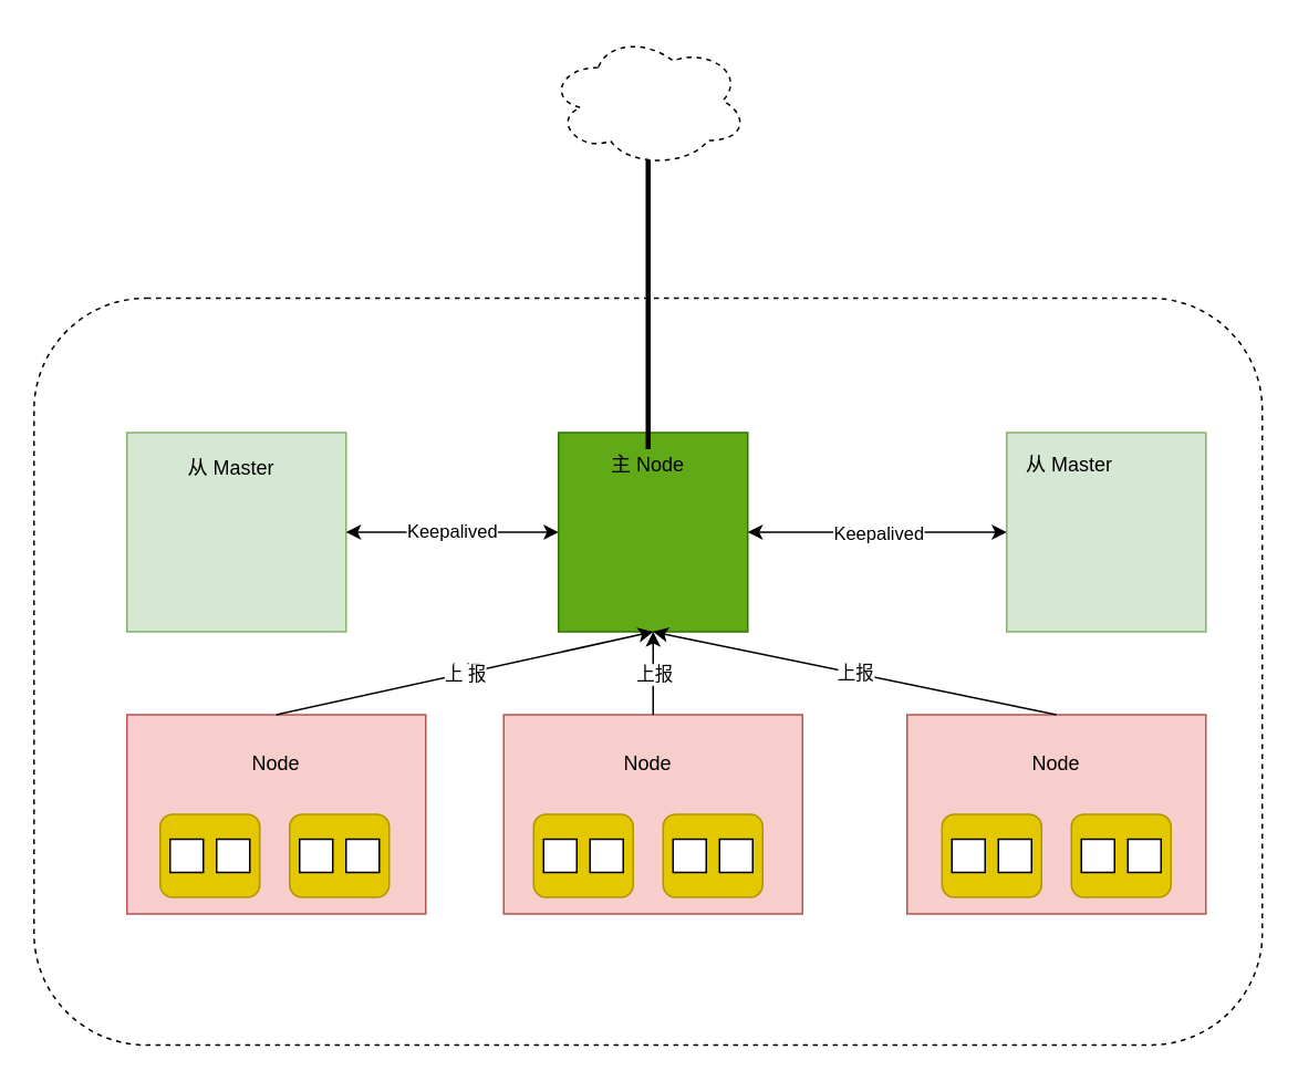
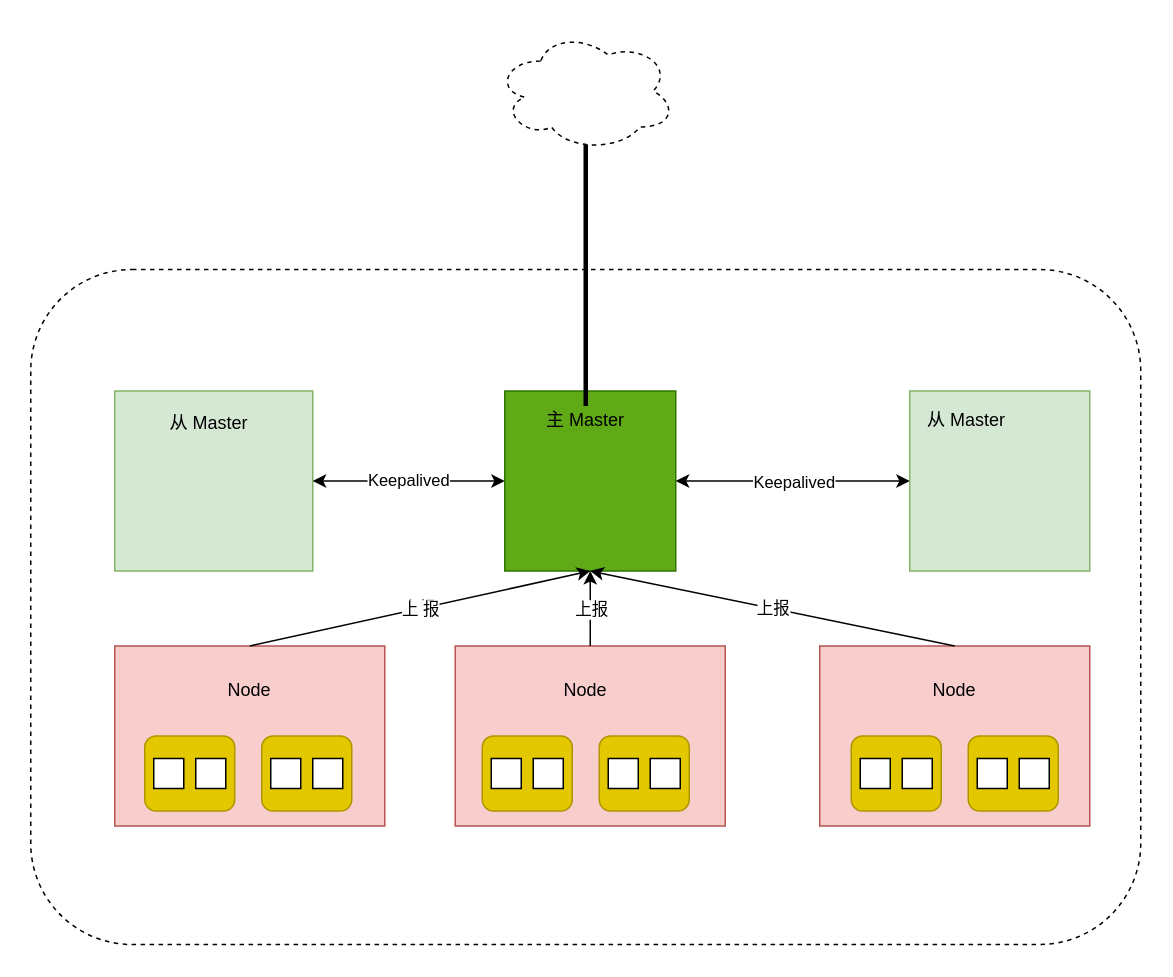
  <mxCell id="0" />
  <mxCell id="1" parent="0" />
  <mxCell id="2" value="" style="rounded=1;whiteSpace=wrap;html=1;dashed=1;" vertex="1" parent="1"><mxGeometry x="20" y="179" width="740" height="450" as="geometry" /></mxCell>
  <mxCell id="3" value="" style="rounded=0;whiteSpace=wrap;html=1;fillColor=#d5e8d4;strokeColor=#82b366;" vertex="1" parent="1"><mxGeometry x="76" y="260" width="132" height="120" as="geometry" /></mxCell>
  <mxCell id="4" value="" style="rounded=0;whiteSpace=wrap;html=1;fillColor=#60a917;strokeColor=#2D7600;fontColor=#ffffff;" vertex="1" parent="1"><mxGeometry x="336" y="260" width="114" height="120" as="geometry" /></mxCell>
  <mxCell id="5" value="" style="rounded=0;whiteSpace=wrap;html=1;fillColor=#d5e8d4;strokeColor=#82b366;" vertex="1" parent="1"><mxGeometry x="606" y="260" width="120" height="120" as="geometry" /></mxCell>
  <mxCell id="6" value="" style="rounded=0;whiteSpace=wrap;html=1;fillColor=#f8cecc;strokeColor=#b85450;" vertex="1" parent="1"><mxGeometry x="76" y="430" width="180" height="120" as="geometry" /></mxCell>
  <mxCell id="7" value="" style="rounded=0;whiteSpace=wrap;html=1;fillColor=#f8cecc;strokeColor=#b85450;" vertex="1" parent="1"><mxGeometry x="303" y="430" width="180" height="120" as="geometry" /></mxCell>
  <mxCell id="8" value="" style="rounded=0;whiteSpace=wrap;html=1;fillColor=#f8cecc;strokeColor=#b85450;" vertex="1" parent="1"><mxGeometry x="546" y="430" width="180" height="120" as="geometry" /></mxCell>
  <mxCell id="9" style="edgeStyle=orthogonalEdgeStyle;rounded=0;orthogonalLoop=1;jettySize=auto;html=1;endArrow=none;endFill=0;strokeWidth=3;" edge="1" parent="1"><mxGeometry relative="1" as="geometry"><mxPoint x="390" y="90" as="targetPoint" /><mxPoint x="390" y="270" as="sourcePoint" /></mxGeometry></mxCell>
- <mxCell id="10" value="主 Node" style="text;html=1;fillColor=none;align=center;verticalAlign=middle;whiteSpace=wrap;rounded=0;" vertex="1" parent="1"><mxGeometry x="362" y="270" width="56" height="20" as="geometry" /></mxCell>
+ <mxCell id="10" value="主 Master" style="text;html=1;fillColor=none;align=center;verticalAlign=middle;whiteSpace=wrap;rounded=0;" vertex="1" parent="1"><mxGeometry x="362" y="270" width="56" height="20" as="geometry" /></mxCell>
  <mxCell id="11" value="从 Master" style="text;html=1;fillColor=none;align=center;verticalAlign=middle;whiteSpace=wrap;rounded=0;dashed=1;" vertex="1" parent="1"><mxGeometry x="616" y="270" width="56" height="20" as="geometry" /></mxCell>
  <mxCell id="12" value="从 Master" style="text;html=1;fillColor=none;align=center;verticalAlign=middle;whiteSpace=wrap;rounded=0;dashed=1;" vertex="1" parent="1"><mxGeometry x="111" y="272" width="56" height="20" as="geometry" /></mxCell>
  <mxCell id="13" value="Node" style="text;html=1;strokeColor=none;fillColor=none;align=center;verticalAlign=middle;whiteSpace=wrap;rounded=0;dashed=1;" vertex="1" parent="1"><mxGeometry x="146" y="450" width="40" height="20" as="geometry" /></mxCell>
  <mxCell id="14" value="Node" style="text;html=1;strokeColor=none;fillColor=none;align=center;verticalAlign=middle;whiteSpace=wrap;rounded=0;dashed=1;" vertex="1" parent="1"><mxGeometry x="370" y="450" width="40" height="20" as="geometry" /></mxCell>
  <mxCell id="15" value="Node" style="text;html=1;strokeColor=none;fillColor=none;align=center;verticalAlign=middle;whiteSpace=wrap;rounded=0;dashed=1;" vertex="1" parent="1"><mxGeometry x="616" y="450" width="40" height="20" as="geometry" /></mxCell>
  <mxCell id="16" value="" style="rounded=1;whiteSpace=wrap;html=1;strokeColor=#B09500;fillColor=#e3c800;fontColor=#ffffff;" vertex="1" parent="1"><mxGeometry x="96" y="490" width="60" height="50" as="geometry" /></mxCell>
  <mxCell id="17" value="" style="rounded=1;whiteSpace=wrap;html=1;strokeColor=#B09500;fillColor=#e3c800;fontColor=#ffffff;" vertex="1" parent="1"><mxGeometry x="174" y="490" width="60" height="50" as="geometry" /></mxCell>
  <mxCell id="18" value="" style="rounded=1;whiteSpace=wrap;html=1;strokeColor=#B09500;fillColor=#e3c800;fontColor=#ffffff;" vertex="1" parent="1"><mxGeometry x="321" y="490" width="60" height="50" as="geometry" /></mxCell>
  <mxCell id="19" value="" style="rounded=1;whiteSpace=wrap;html=1;strokeColor=#B09500;fillColor=#e3c800;fontColor=#ffffff;" vertex="1" parent="1"><mxGeometry x="399" y="490" width="60" height="50" as="geometry" /></mxCell>
  <mxCell id="20" value="" style="rounded=1;whiteSpace=wrap;html=1;strokeColor=#B09500;fillColor=#e3c800;fontColor=#ffffff;" vertex="1" parent="1"><mxGeometry x="567" y="490" width="60" height="50" as="geometry" /></mxCell>
  <mxCell id="21" value="" style="rounded=1;whiteSpace=wrap;html=1;strokeColor=#B09500;fillColor=#e3c800;fontColor=#ffffff;" vertex="1" parent="1"><mxGeometry x="645" y="490" width="60" height="50" as="geometry" /></mxCell>
  <mxCell id="22" value="" style="ellipse;shape=cloud;whiteSpace=wrap;html=1;dashed=1;strokeColor=#000000;" vertex="1" parent="1"><mxGeometry x="330" y="20" width="120" height="80" as="geometry" /></mxCell>
  <mxCell id="23" value="" style="rounded=0;whiteSpace=wrap;html=1;strokeColor=#000000;" vertex="1" parent="1"><mxGeometry x="208" y="505" width="20" height="20" as="geometry" /></mxCell>
  <mxCell id="24" value="" style="rounded=0;whiteSpace=wrap;html=1;strokeColor=#000000;" vertex="1" parent="1"><mxGeometry x="180" y="505" width="20" height="20" as="geometry" /></mxCell>
  <mxCell id="25" value="" style="rounded=0;whiteSpace=wrap;html=1;strokeColor=#000000;" vertex="1" parent="1"><mxGeometry x="355" y="505" width="20" height="20" as="geometry" /></mxCell>
  <mxCell id="26" value="" style="rounded=0;whiteSpace=wrap;html=1;strokeColor=#000000;" vertex="1" parent="1"><mxGeometry x="327" y="505" width="20" height="20" as="geometry" /></mxCell>
  <mxCell id="27" value="" style="rounded=0;whiteSpace=wrap;html=1;strokeColor=#000000;" vertex="1" parent="1"><mxGeometry x="601" y="505" width="20" height="20" as="geometry" /></mxCell>
  <mxCell id="28" value="" style="rounded=0;whiteSpace=wrap;html=1;strokeColor=#000000;" vertex="1" parent="1"><mxGeometry x="573" y="505" width="20" height="20" as="geometry" /></mxCell>
  <mxCell id="29" value="" style="rounded=0;whiteSpace=wrap;html=1;strokeColor=#000000;" vertex="1" parent="1"><mxGeometry x="433" y="505" width="20" height="20" as="geometry" /></mxCell>
  <mxCell id="30" value="" style="rounded=0;whiteSpace=wrap;html=1;strokeColor=#000000;" vertex="1" parent="1"><mxGeometry x="405" y="505" width="20" height="20" as="geometry" /></mxCell>
  <mxCell id="31" value="" style="rounded=0;whiteSpace=wrap;html=1;strokeColor=#000000;" vertex="1" parent="1"><mxGeometry x="130" y="505" width="20" height="20" as="geometry" /></mxCell>
  <mxCell id="32" value="" style="rounded=0;whiteSpace=wrap;html=1;strokeColor=#000000;" vertex="1" parent="1"><mxGeometry x="102" y="505" width="20" height="20" as="geometry" /></mxCell>
  <mxCell id="33" value="" style="rounded=0;whiteSpace=wrap;html=1;strokeColor=#000000;" vertex="1" parent="1"><mxGeometry x="679" y="505" width="20" height="20" as="geometry" /></mxCell>
  <mxCell id="34" value="" style="rounded=0;whiteSpace=wrap;html=1;strokeColor=#000000;" vertex="1" parent="1"><mxGeometry x="651" y="505" width="20" height="20" as="geometry" /></mxCell>
  <mxCell id="35" value="上报" style="endArrow=classic;html=1;strokeWidth=1;exitX=0.5;exitY=0;exitDx=0;exitDy=0;entryX=0.5;entryY=1;entryDx=0;entryDy=0;" edge="1" parent="1" source="6" target="4"><mxGeometry relative="1" as="geometry"><mxPoint x="336" y="470" as="sourcePoint" /><mxPoint x="436" y="470" as="targetPoint" /></mxGeometry></mxCell>
  <mxCell id="36" value="上 报" style="edgeLabel;resizable=0;html=1;align=center;verticalAlign=middle;" connectable="0" vertex="1" parent="35"><mxGeometry relative="1" as="geometry" /></mxCell>
  <mxCell id="37" value="" style="endArrow=classic;html=1;strokeWidth=1;exitX=0.5;exitY=0;exitDx=0;exitDy=0;entryX=0.5;entryY=1;entryDx=0;entryDy=0;" edge="1" parent="1" source="7" target="4"><mxGeometry relative="1" as="geometry"><mxPoint x="306" y="470" as="sourcePoint" /><mxPoint x="466" y="470" as="targetPoint" /></mxGeometry></mxCell>
  <mxCell id="38" value="上报" style="edgeLabel;resizable=0;html=1;align=center;verticalAlign=middle;" connectable="0" vertex="1" parent="37"><mxGeometry relative="1" as="geometry" /></mxCell>
  <mxCell id="39" value="上报" style="endArrow=classic;html=1;strokeWidth=1;exitX=0.5;exitY=0;exitDx=0;exitDy=0;entryX=0.5;entryY=1;entryDx=0;entryDy=0;" edge="1" parent="1" source="8" target="4"><mxGeometry relative="1" as="geometry"><mxPoint x="306" y="470" as="sourcePoint" /><mxPoint x="466" y="470" as="targetPoint" /></mxGeometry></mxCell>
  <mxCell id="40" value="Keepalived" style="endArrow=classic;startArrow=classic;html=1;strokeWidth=1;exitX=1;exitY=0.5;exitDx=0;exitDy=0;entryX=0;entryY=0.5;entryDx=0;entryDy=0;" edge="1" parent="1" source="3" target="4"><mxGeometry width="50" height="50" relative="1" as="geometry"><mxPoint x="426" y="412" as="sourcePoint" /><mxPoint x="476" y="362" as="targetPoint" /></mxGeometry></mxCell>
  <mxCell id="41" value="" style="endArrow=classic;startArrow=classic;html=1;strokeWidth=1;entryX=0;entryY=0.5;entryDx=0;entryDy=0;exitX=1;exitY=0.5;exitDx=0;exitDy=0;" edge="1" parent="1" source="4" target="5"><mxGeometry width="50" height="50" relative="1" as="geometry"><mxPoint x="426" y="412" as="sourcePoint" /><mxPoint x="476" y="362" as="targetPoint" /></mxGeometry></mxCell>
  <mxCell id="42" value="Keepalived" style="edgeLabel;html=1;align=center;verticalAlign=middle;resizable=0;points=[];" vertex="1" connectable="0" parent="41"><mxGeometry x="0.005" relative="1" as="geometry"><mxPoint as="offset" /></mxGeometry></mxCell>
